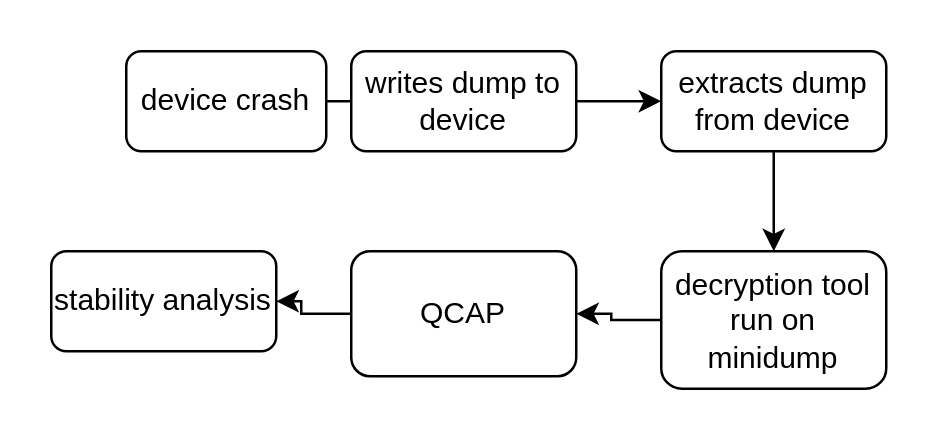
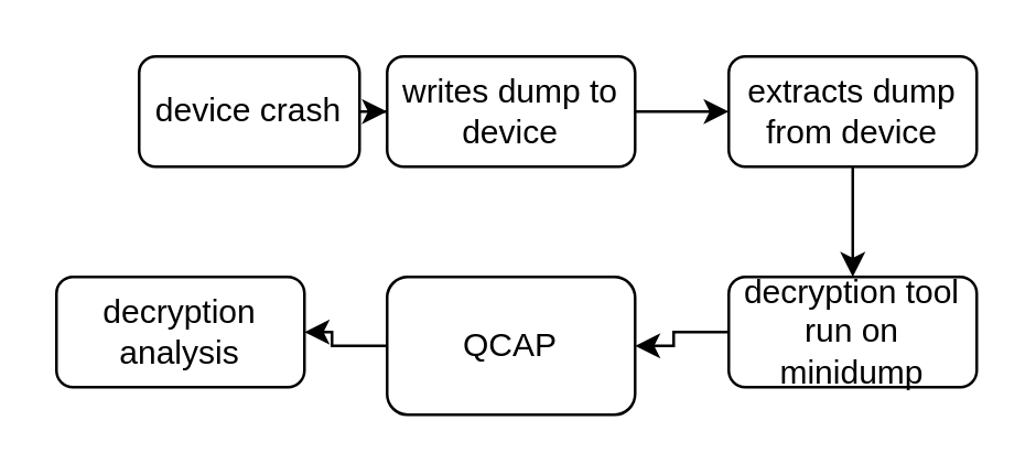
  <mxCell id="0" />
  <mxCell id="1" parent="0" />
- <mxCell id="2" value="" style="edgeStyle=orthogonalEdgeStyle;rounded=0;orthogonalLoop=1;jettySize=auto;html=1;endArrow=none;" edge="1" parent="1" source="3" target="5"><mxGeometry relative="1" as="geometry" /></mxCell>
+ <mxCell id="2" value="" style="edgeStyle=orthogonalEdgeStyle;rounded=0;orthogonalLoop=1;jettySize=auto;html=1;" edge="1" parent="1" source="3" target="5"><mxGeometry relative="1" as="geometry" /></mxCell>
  <mxCell id="3" value="device crash" style="rounded=1;whiteSpace=wrap;html=1;" vertex="1" parent="1"><mxGeometry x="50" y="20" width="80" height="40" as="geometry" /></mxCell>
  <mxCell id="4" value="" style="edgeStyle=orthogonalEdgeStyle;rounded=0;orthogonalLoop=1;jettySize=auto;html=1;" edge="1" parent="1" source="5" target="7"><mxGeometry relative="1" as="geometry" /></mxCell>
  <mxCell id="5" value="writes dump to device" style="rounded=1;whiteSpace=wrap;html=1;" vertex="1" parent="1"><mxGeometry x="140" y="20" width="90" height="40" as="geometry" /></mxCell>
  <mxCell id="6" value="" style="edgeStyle=orthogonalEdgeStyle;rounded=0;orthogonalLoop=1;jettySize=auto;html=1;" edge="1" parent="1" source="7" target="9"><mxGeometry relative="1" as="geometry" /></mxCell>
  <mxCell id="7" value="extracts dump from device" style="rounded=1;whiteSpace=wrap;html=1;" vertex="1" parent="1"><mxGeometry x="264" y="20" width="90" height="40" as="geometry" /></mxCell>
  <mxCell id="8" value="" style="edgeStyle=orthogonalEdgeStyle;rounded=0;orthogonalLoop=1;jettySize=auto;html=1;" edge="1" parent="1" source="9" target="11"><mxGeometry relative="1" as="geometry" /></mxCell>
- <mxCell id="9" value="decryption tool run on minidump" style="rounded=1;whiteSpace=wrap;html=1;" vertex="1" parent="1"><mxGeometry x="264" y="100" width="90" height="55" as="geometry" /></mxCell>
+ <mxCell id="9" value="decryption tool run on minidump" style="rounded=1;whiteSpace=wrap;html=1;" vertex="1" parent="1"><mxGeometry x="264" y="100" width="90" height="40" as="geometry" /></mxCell>
  <mxCell id="10" value="" style="edgeStyle=orthogonalEdgeStyle;rounded=0;orthogonalLoop=1;jettySize=auto;html=1;" edge="1" parent="1" source="11" target="12"><mxGeometry relative="1" as="geometry" /></mxCell>
  <mxCell id="11" value="QCAP" style="rounded=1;whiteSpace=wrap;html=1;" vertex="1" parent="1"><mxGeometry x="140" y="100" width="90" height="50" as="geometry" /></mxCell>
- <mxCell id="12" value="stability analysis" style="rounded=1;whiteSpace=wrap;html=1;" vertex="1" parent="1"><mxGeometry x="20" y="100" width="90" height="40" as="geometry" /></mxCell>
+ <mxCell id="12" value="decryption analysis" style="rounded=1;whiteSpace=wrap;html=1;" vertex="1" parent="1"><mxGeometry x="20" y="100" width="90" height="40" as="geometry" /></mxCell>
